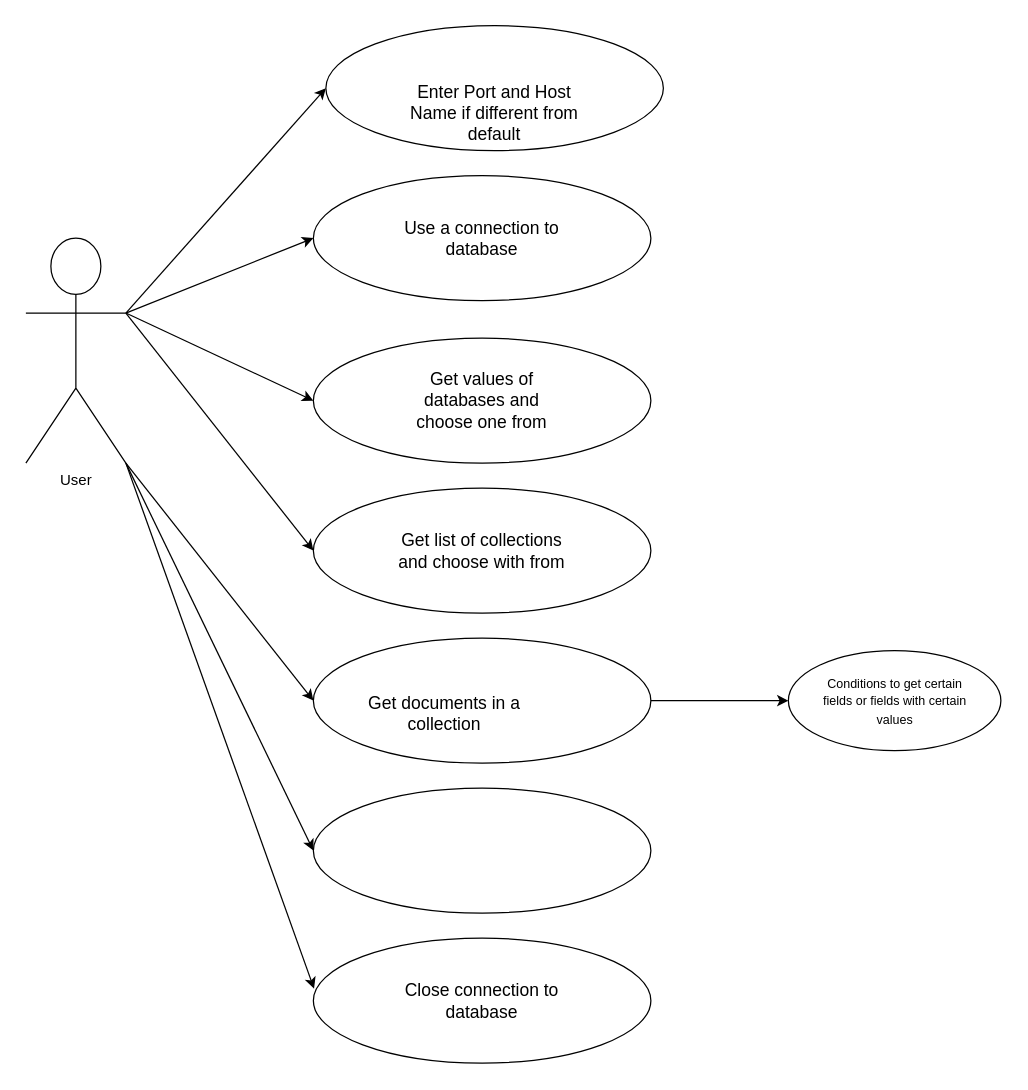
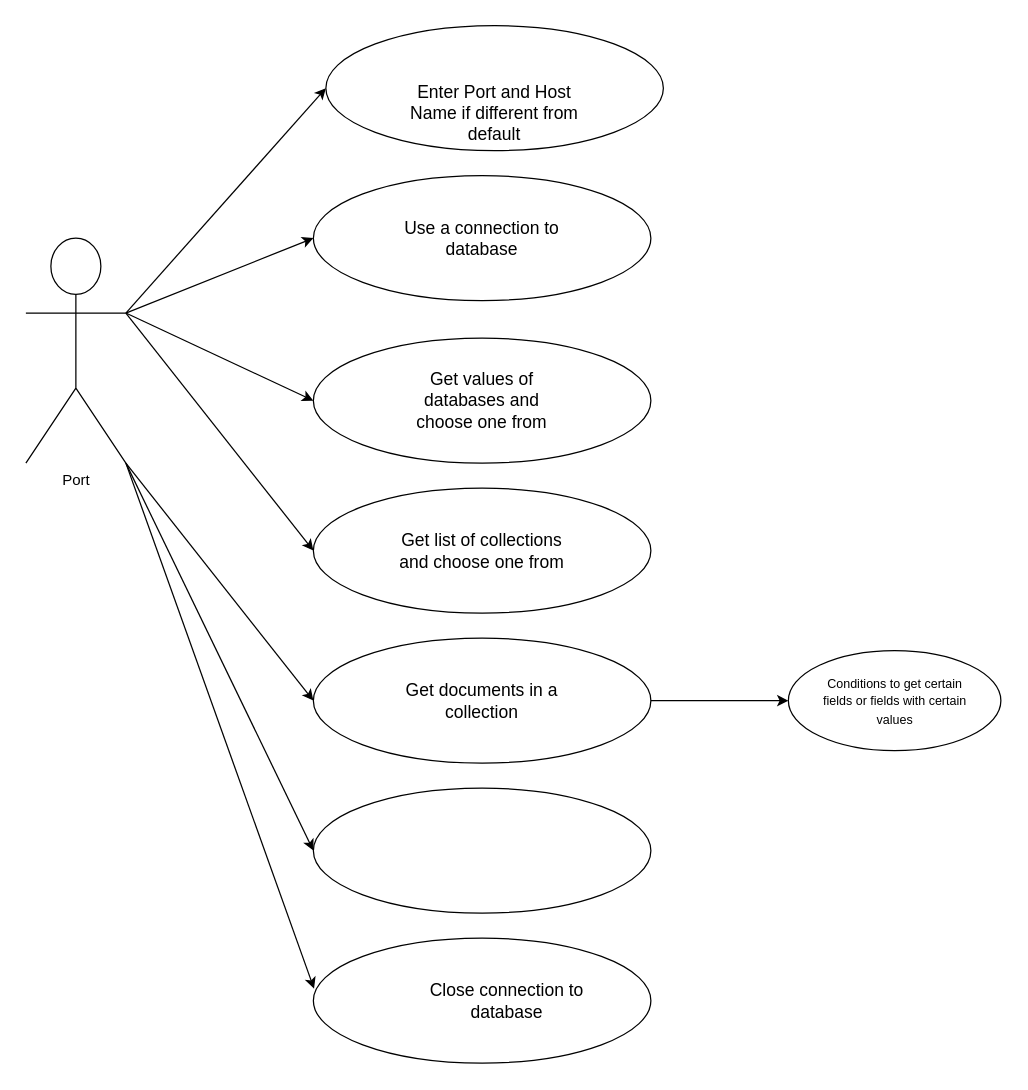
  <mxCell id="0" />
  <mxCell id="1" parent="0" />
- <mxCell id="2" value="User" style="shape=umlActor;verticalLabelPosition=bottom;verticalAlign=top;html=1;outlineConnect=0;" vertex="1" parent="1"><mxGeometry x="20" y="190" width="80" height="180" as="geometry" /></mxCell>
+ <mxCell id="2" value="Port" style="shape=umlActor;verticalLabelPosition=bottom;verticalAlign=top;html=1;outlineConnect=0;" vertex="1" parent="1"><mxGeometry x="20" y="190" width="80" height="180" as="geometry" /></mxCell>
  <mxCell id="3" value="" style="ellipse;whiteSpace=wrap;html=1;" vertex="1" parent="1"><mxGeometry x="260" y="20" width="270" height="100" as="geometry" /></mxCell>
  <mxCell id="4" value="" style="ellipse;whiteSpace=wrap;html=1;" vertex="1" parent="1"><mxGeometry x="250" y="390" width="270" height="100" as="geometry" /></mxCell>
  <mxCell id="5" value="" style="ellipse;whiteSpace=wrap;html=1;" vertex="1" parent="1"><mxGeometry x="250" y="270" width="270" height="100" as="geometry" /></mxCell>
  <mxCell id="6" value="" style="endArrow=classic;html=1;rounded=0;exitX=1;exitY=0.333;exitDx=0;exitDy=0;exitPerimeter=0;entryX=0;entryY=0.5;entryDx=0;entryDy=0;" edge="1" parent="1" source="2" target="3"><mxGeometry width="50" height="50" relative="1" as="geometry"><mxPoint x="110" y="250" as="sourcePoint" /><mxPoint x="160" y="200" as="targetPoint" /></mxGeometry></mxCell>
  <mxCell id="7" value="" style="endArrow=classic;html=1;rounded=0;exitX=1;exitY=0.333;exitDx=0;exitDy=0;exitPerimeter=0;entryX=0;entryY=0.5;entryDx=0;entryDy=0;" edge="1" parent="1" source="2" target="5"><mxGeometry width="50" height="50" relative="1" as="geometry"><mxPoint x="100" y="270" as="sourcePoint" /><mxPoint x="250" y="220" as="targetPoint" /></mxGeometry></mxCell>
  <mxCell id="8" value="" style="endArrow=classic;html=1;rounded=0;exitX=1;exitY=0.333;exitDx=0;exitDy=0;exitPerimeter=0;entryX=0;entryY=0.5;entryDx=0;entryDy=0;" edge="1" parent="1" source="2" target="4"><mxGeometry width="50" height="50" relative="1" as="geometry"><mxPoint x="80" y="300" as="sourcePoint" /><mxPoint x="230" y="370" as="targetPoint" /></mxGeometry></mxCell>
  <mxCell id="9" value="&lt;font style=&quot;font-size: 14px;&quot;&gt;Enter Port and Host Name if different from default&lt;/font&gt;" style="text;html=1;strokeColor=none;fillColor=none;align=center;verticalAlign=middle;whiteSpace=wrap;rounded=0;" vertex="1" parent="1"><mxGeometry x="325" y="67.5" width="140" height="45" as="geometry" /></mxCell>
  <mxCell id="10" value="&lt;font style=&quot;font-size: 14px;&quot;&gt;Get values of databases and choose one from&lt;/font&gt;" style="text;html=1;strokeColor=none;fillColor=none;align=center;verticalAlign=middle;whiteSpace=wrap;rounded=0;" vertex="1" parent="1"><mxGeometry x="315" y="297.5" width="140" height="45" as="geometry" /></mxCell>
- <mxCell id="11" value="&lt;font style=&quot;font-size: 14px;&quot;&gt;Get list of collections and choose with from&lt;/font&gt;" style="text;html=1;strokeColor=none;fillColor=none;align=center;verticalAlign=middle;whiteSpace=wrap;rounded=0;" vertex="1" parent="1"><mxGeometry x="315" y="417.5" width="140" height="45" as="geometry" /></mxCell>
+ <mxCell id="11" value="&lt;font style=&quot;font-size: 14px;&quot;&gt;Get list of collections and choose one from&lt;/font&gt;" style="text;html=1;strokeColor=none;fillColor=none;align=center;verticalAlign=middle;whiteSpace=wrap;rounded=0;" vertex="1" parent="1"><mxGeometry x="315" y="417.5" width="140" height="45" as="geometry" /></mxCell>
  <mxCell id="12" value="" style="ellipse;whiteSpace=wrap;html=1;" vertex="1" parent="1"><mxGeometry x="250" y="510" width="270" height="100" as="geometry" /></mxCell>
  <mxCell id="13" value="" style="endArrow=classic;html=1;rounded=0;entryX=0;entryY=0.5;entryDx=0;entryDy=0;exitX=1;exitY=1;exitDx=0;exitDy=0;exitPerimeter=0;" edge="1" target="12" parent="1" source="2"><mxGeometry width="50" height="50" relative="1" as="geometry"><mxPoint x="110" y="380" as="sourcePoint" /><mxPoint x="200" y="417.5" as="targetPoint" /></mxGeometry></mxCell>
- <mxCell id="14" value="&lt;font style=&quot;font-size: 14px;&quot;&gt;Get documents in a collection&lt;/font&gt;" style="text;html=1;strokeColor=none;fillColor=none;align=center;verticalAlign=middle;whiteSpace=wrap;rounded=0;" vertex="1" parent="1"><mxGeometry x="285" y="547.5" width="140" height="45" as="geometry" /></mxCell>
+ <mxCell id="14" value="&lt;font style=&quot;font-size: 14px;&quot;&gt;Get documents in a collection&lt;/font&gt;" style="text;html=1;strokeColor=none;fillColor=none;align=center;verticalAlign=middle;whiteSpace=wrap;rounded=0;" vertex="1" parent="1"><mxGeometry x="315" y="537.5" width="140" height="45" as="geometry" /></mxCell>
  <mxCell id="15" value="" style="endArrow=classic;html=1;rounded=0;exitX=1;exitY=0.5;exitDx=0;exitDy=0;entryX=0;entryY=0.5;entryDx=0;entryDy=0;" edge="1" parent="1" source="12" target="16"><mxGeometry width="50" height="50" relative="1" as="geometry"><mxPoint x="540" y="540" as="sourcePoint" /><mxPoint x="620" y="560" as="targetPoint" /></mxGeometry></mxCell>
  <mxCell id="16" value="" style="ellipse;whiteSpace=wrap;html=1;" vertex="1" parent="1"><mxGeometry x="630" y="520" width="170" height="80" as="geometry" /></mxCell>
  <mxCell id="17" value="&lt;font style=&quot;font-size: 10px;&quot;&gt;Conditions to get certain fields or fields with certain values&lt;/font&gt;" style="text;html=1;strokeColor=none;fillColor=none;align=center;verticalAlign=middle;whiteSpace=wrap;rounded=0;" vertex="1" parent="1"><mxGeometry x="647.5" y="542.5" width="135" height="35" as="geometry" /></mxCell>
  <mxCell id="18" value="" style="ellipse;whiteSpace=wrap;html=1;" vertex="1" parent="1"><mxGeometry x="250" y="630" width="270" height="100" as="geometry" /></mxCell>
  <mxCell id="19" value="" style="endArrow=classic;html=1;rounded=0;entryX=0;entryY=0.5;entryDx=0;entryDy=0;exitX=1;exitY=1;exitDx=0;exitDy=0;exitPerimeter=0;" edge="1" target="18" parent="1" source="2"><mxGeometry width="50" height="50" relative="1" as="geometry"><mxPoint x="100" y="480" as="sourcePoint" /><mxPoint x="200" y="537.5" as="targetPoint" /></mxGeometry></mxCell>
  <mxCell id="20" value="" style="ellipse;whiteSpace=wrap;html=1;" vertex="1" parent="1"><mxGeometry x="250" y="750" width="270" height="100" as="geometry" /></mxCell>
- <mxCell id="21" value="&lt;font style=&quot;font-size: 14px;&quot;&gt;Close connection to database&lt;/font&gt;" style="text;html=1;strokeColor=none;fillColor=none;align=center;verticalAlign=middle;whiteSpace=wrap;rounded=0;" vertex="1" parent="1"><mxGeometry x="315" y="777.5" width="140" height="45" as="geometry" /></mxCell>
+ <mxCell id="21" value="&lt;font style=&quot;font-size: 14px;&quot;&gt;Close connection to database&lt;/font&gt;" style="text;html=1;strokeColor=none;fillColor=none;align=center;verticalAlign=middle;whiteSpace=wrap;rounded=0;" vertex="1" parent="1"><mxGeometry x="335" y="777.5" width="140" height="45" as="geometry" /></mxCell>
  <mxCell id="22" value="" style="endArrow=classic;html=1;rounded=0;entryX=0.002;entryY=0.404;entryDx=0;entryDy=0;entryPerimeter=0;" edge="1" parent="1" target="20"><mxGeometry width="50" height="50" relative="1" as="geometry"><mxPoint x="100" y="370" as="sourcePoint" /><mxPoint x="220" y="800" as="targetPoint" /></mxGeometry></mxCell>
  <mxCell id="23" value="" style="ellipse;whiteSpace=wrap;html=1;" vertex="1" parent="1"><mxGeometry x="250" y="140" width="270" height="100" as="geometry" /></mxCell>
  <mxCell id="24" value="&lt;font style=&quot;font-size: 14px;&quot;&gt;Use a connection to database&lt;/font&gt;" style="text;html=1;strokeColor=none;fillColor=none;align=center;verticalAlign=middle;whiteSpace=wrap;rounded=0;" vertex="1" parent="1"><mxGeometry x="315" y="167.5" width="140" height="45" as="geometry" /></mxCell>
  <mxCell id="25" value="" style="endArrow=classic;html=1;rounded=0;exitX=1;exitY=0.333;exitDx=0;exitDy=0;exitPerimeter=0;entryX=0;entryY=0.5;entryDx=0;entryDy=0;" edge="1" parent="1" source="2" target="23"><mxGeometry width="50" height="50" relative="1" as="geometry"><mxPoint x="90" y="155" as="sourcePoint" /><mxPoint x="240" y="225" as="targetPoint" /></mxGeometry></mxCell>
